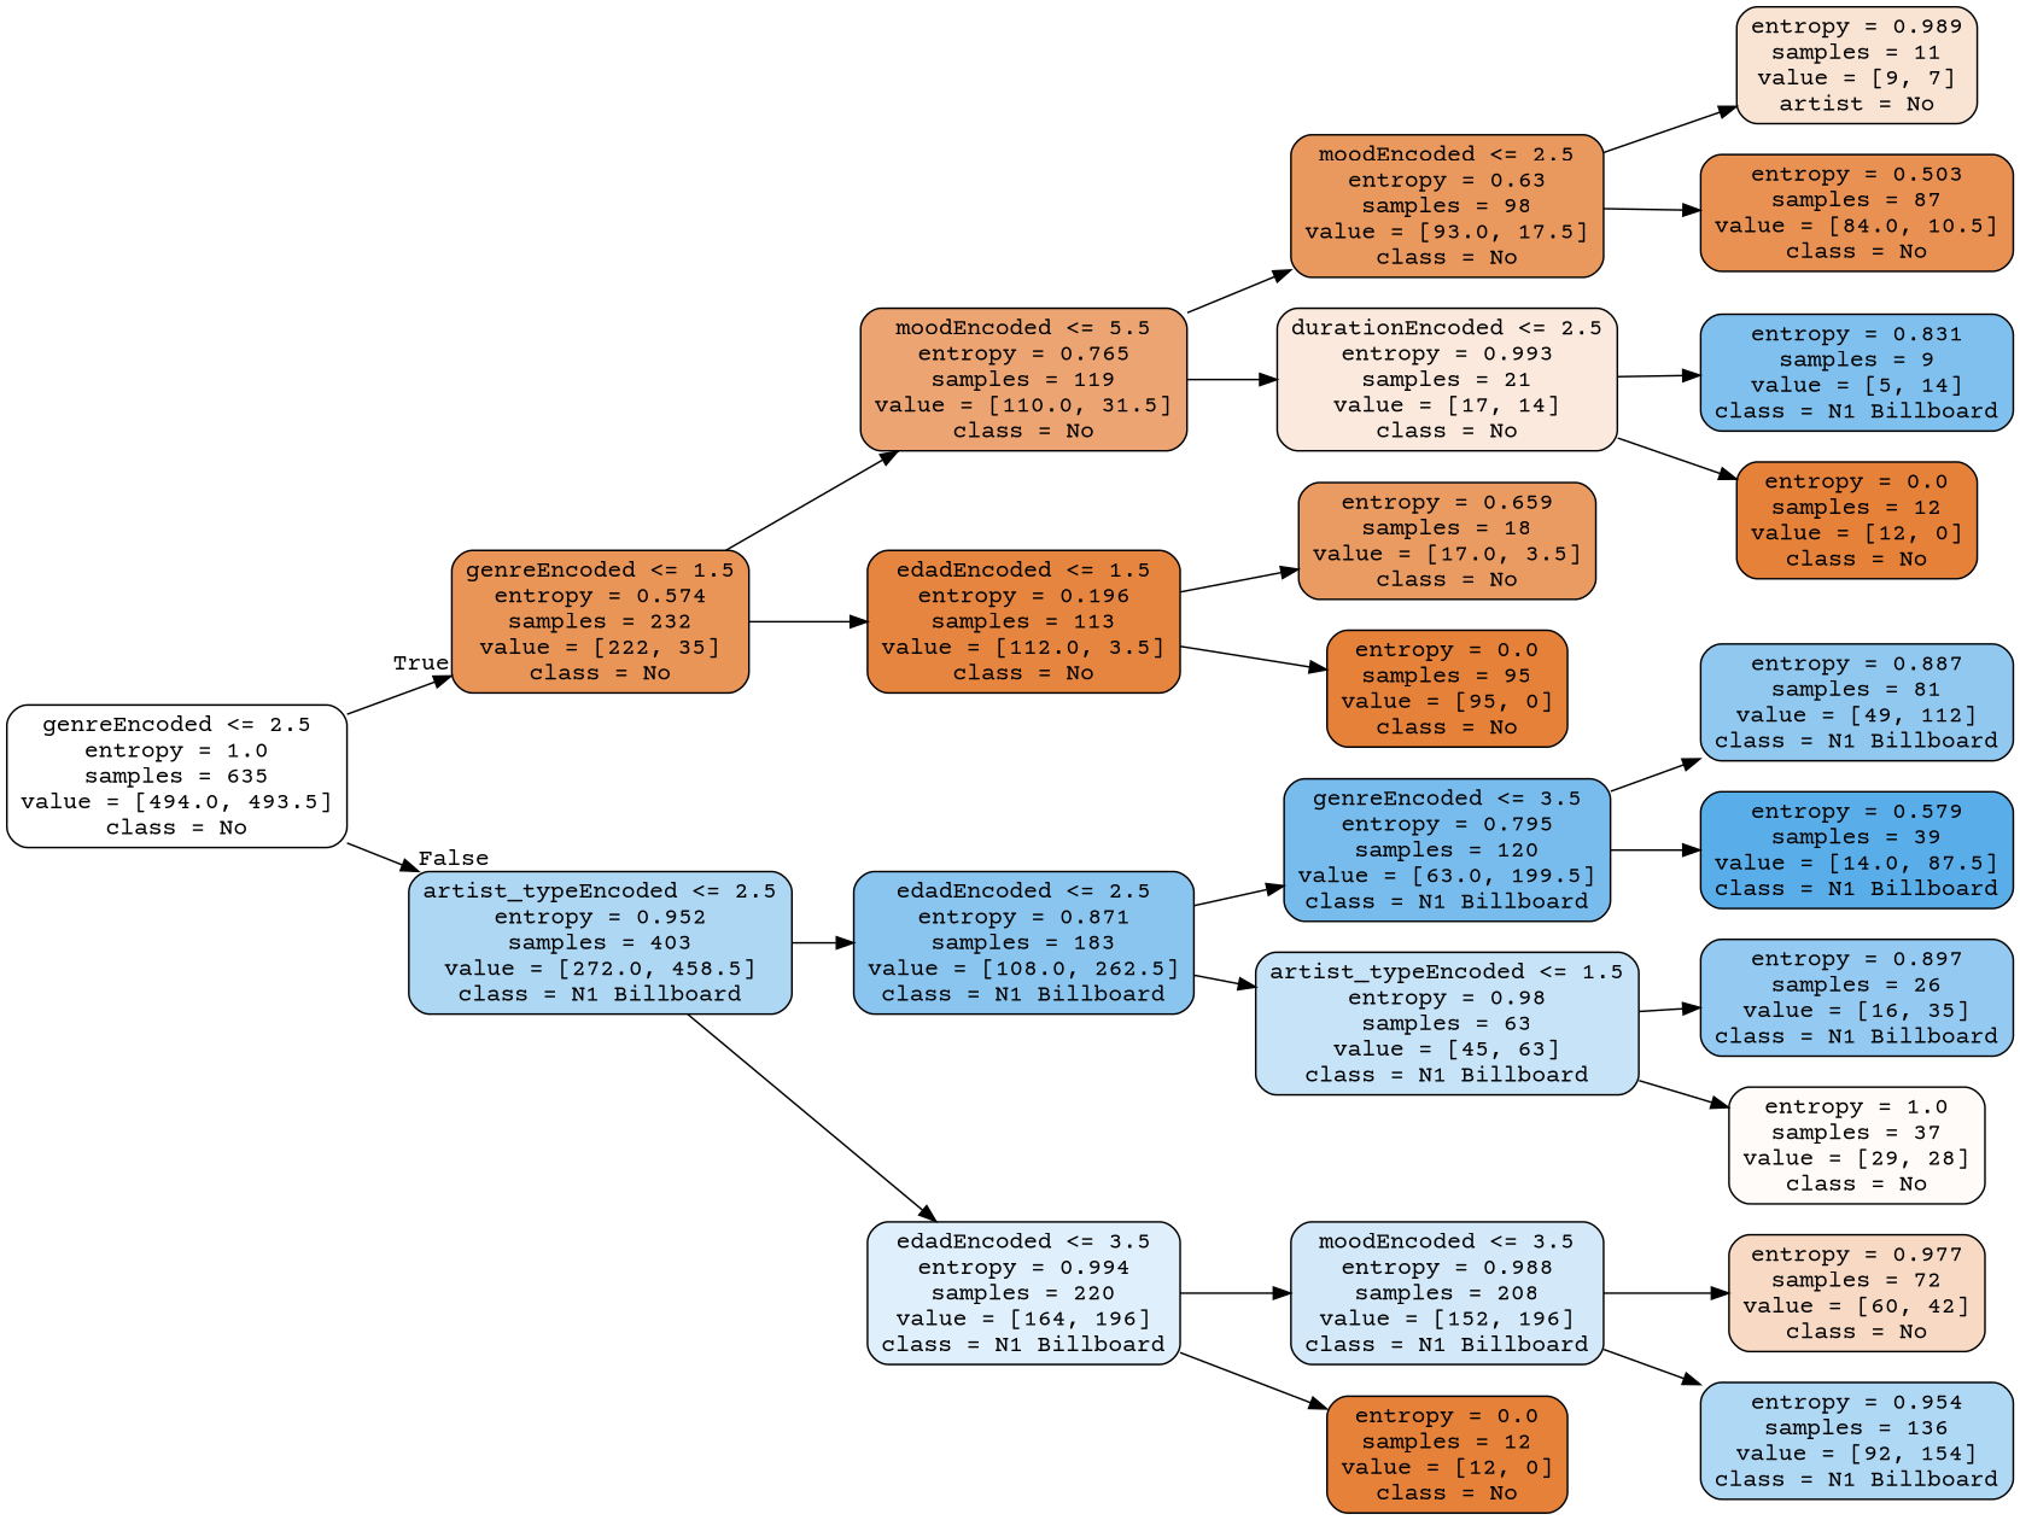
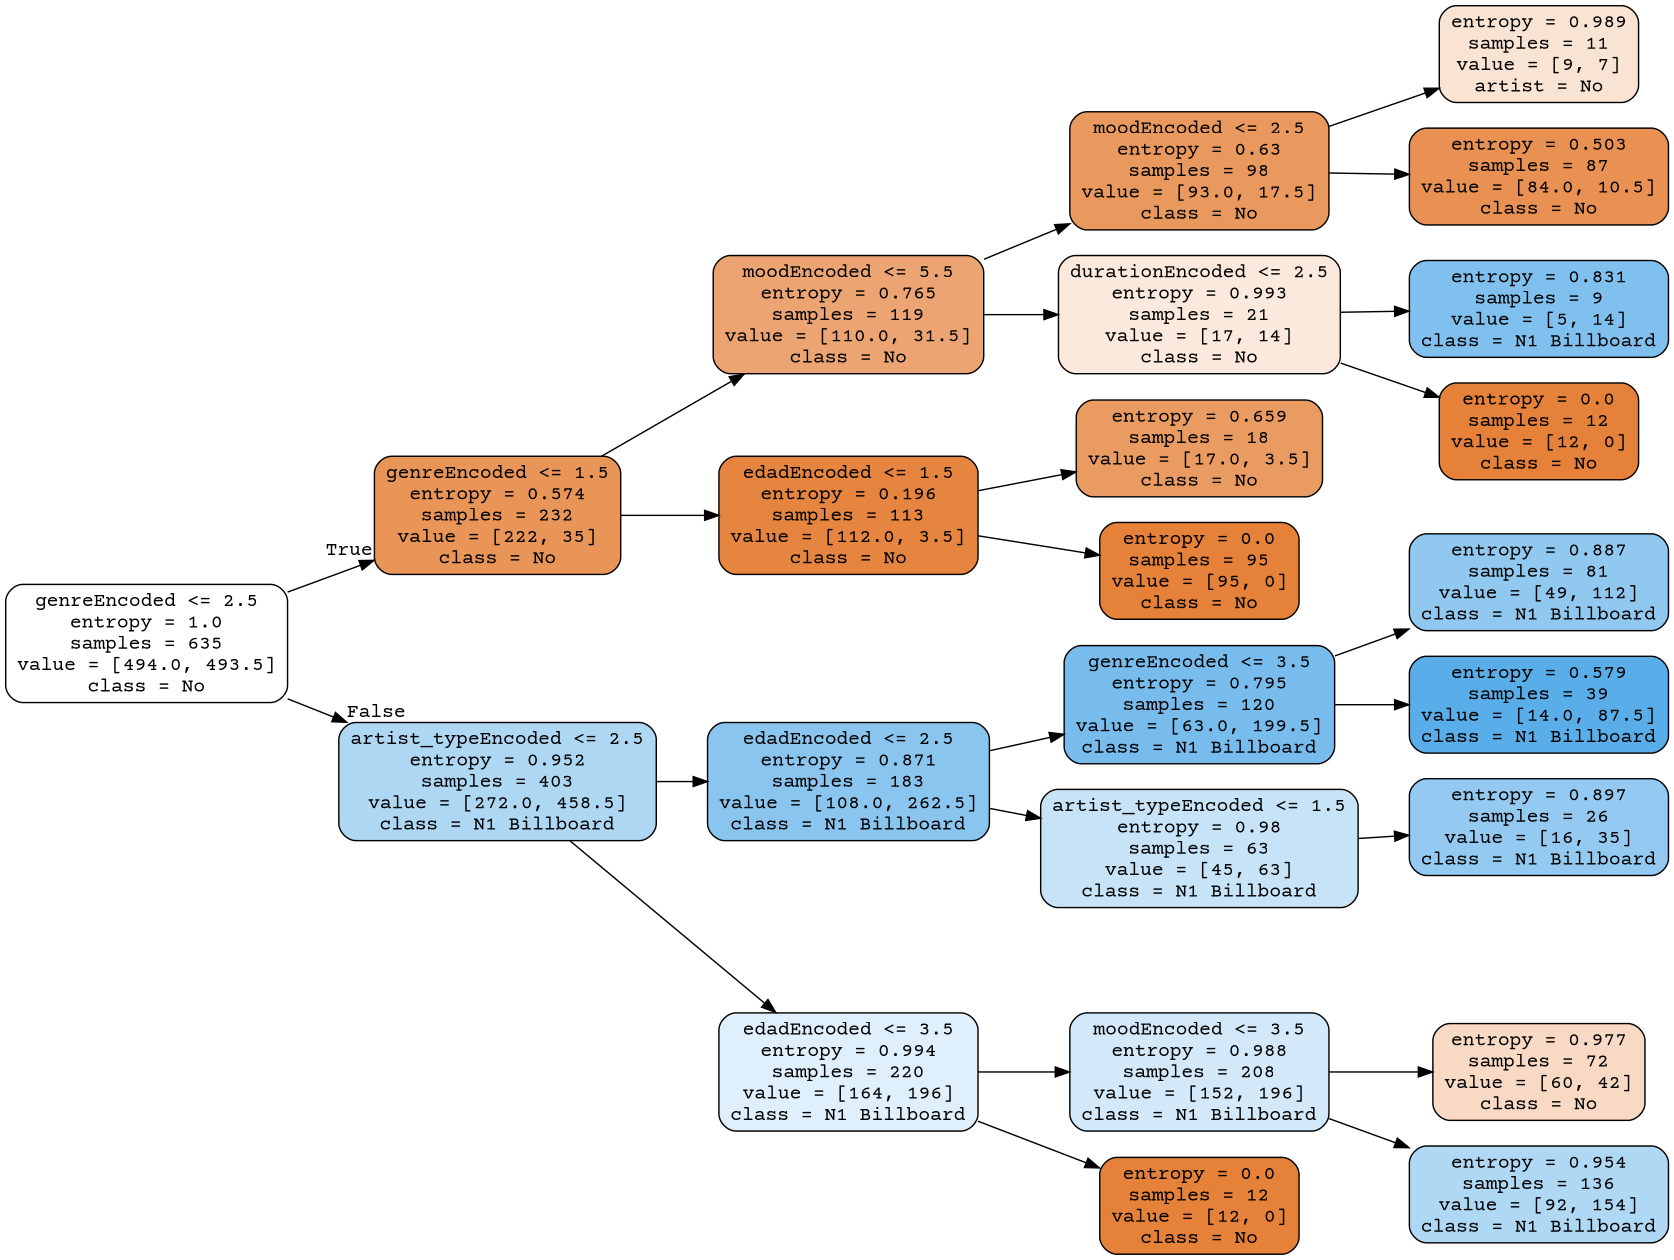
  digraph {
    fontname="Courier Prime"
    rankdir=LR
    node [color=black fillcolor="#e58139" fontname="Courier Prime" shape=box style="filled, rounded"]
    edge [fontname="Courier Prime"]
    n1 [fillcolor="#ffffff" label="genreEncoded <= 2.5\nentropy = 1.0\nsamples = 635\nvalue = [494.0, 493.5]\nclass = No"]
    n2 [fillcolor="#e99558" label="genreEncoded <= 1.5\nentropy = 0.574\nsamples = 232\nvalue = [222, 35]\nclass = No"]
    n3 [fillcolor="#aed7f4" label="artist_typeEncoded <= 2.5\nentropy = 0.952\nsamples = 403\nvalue = [272.0, 458.5]\nclass = N1 Billboard"]
    n4 [fillcolor="#eca572" label="moodEncoded <= 5.5\nentropy = 0.765\nsamples = 119\nvalue = [110.0, 31.5]\nclass = No"]
    n5 [fillcolor="#e6853f" label="edadEncoded <= 1.5\nentropy = 0.196\nsamples = 113\nvalue = [112.0, 3.5]\nclass = No"]
    n6 [fillcolor="#8ac5f0" label="edadEncoded <= 2.5\nentropy = 0.871\nsamples = 183\nvalue = [108.0, 262.5]\nclass = N1 Billboard"]
    n7 [fillcolor="#dfeffb" label="edadEncoded <= 3.5\nentropy = 0.994\nsamples = 220\nvalue = [164, 196]\nclass = N1 Billboard"]
    n8 [fillcolor="#ea995e" label="moodEncoded <= 2.5\nentropy = 0.63\nsamples = 98\nvalue = [93.0, 17.5]\nclass = No"]
    n9 [fillcolor="#fae9dc" label="durationEncoded <= 2.5\nentropy = 0.993\nsamples = 21\nvalue = [17, 14]\nclass = No"]
    n10 [fillcolor="#ea9b62" label="entropy = 0.659\nsamples = 18\nvalue = [17.0, 3.5]\nclass = No"]
    n11 [label="entropy = 0.0\nsamples = 95\nvalue = [95, 0]\nclass = No"]
    n12 [fillcolor="#f9e3d3" label="entropy = 0.989\nsamples = 11\nvalue = [9, 7]\nartist = No"]
    n13 [fillcolor="#e89152" label="entropy = 0.503\nsamples = 87\nvalue = [84.0, 10.5]\nclass = No"]
    n14 [fillcolor="#80c0ee" label="entropy = 0.831\nsamples = 9\nvalue = [5, 14]\nclass = N1 Billboard"]
    n15 [label="entropy = 0.0\nsamples = 12\nvalue = [12, 0]\nclass = No"]
    n16 [fillcolor="#78bced" label="genreEncoded <= 3.5\nentropy = 0.795\nsamples = 120\nvalue = [63.0, 199.5]\nclass = N1 Billboard"]
    n17 [fillcolor="#c6e3f8" label="artist_typeEncoded <= 1.5\nentropy = 0.98\nsamples = 63\nvalue = [45, 63]\nclass = N1 Billboard"]
    n18 [fillcolor="#d3e9f9" label="moodEncoded <= 3.5\nentropy = 0.988\nsamples = 208\nvalue = [152, 196]\nclass = N1 Billboard"]
    n19 [label="entropy = 0.0\nsamples = 12\nvalue = [12, 0]\nclass = No"]
    n20 [fillcolor="#90c8f0" label="entropy = 0.887\nsamples = 81\nvalue = [49, 112]\nclass = N1 Billboard"]
    n21 [fillcolor="#59ade9" label="entropy = 0.579\nsamples = 39\nvalue = [14.0, 87.5]\nclass = N1 Billboard"]
    n22 [fillcolor="#94caf1" label="entropy = 0.897\nsamples = 26\nvalue = [16, 35]\nclass = N1 Billboard"]
-   n23 [fillcolor="#fefbf8" label="entropy = 1.0\nsamples = 37\nvalue = [29, 28]\nclass = No"]
    n24 [fillcolor="#f7d9c4" label="entropy = 0.977\nsamples = 72\nvalue = [60, 42]\nclass = No"]
    n25 [fillcolor="#afd8f5" label="entropy = 0.954\nsamples = 136\nvalue = [92, 154]\nclass = N1 Billboard"]
    n1 -> n2 [headlabel=True labelangle=45 labeldistance=2.5]
    n1 -> n3 [headlabel=False labelangle=-45 labeldistance=2.5]
    n2 -> n4
    n2 -> n5
    n3 -> n6
    n3 -> n7
    n4 -> n8
    n4 -> n9
    n5 -> n10
    n5 -> n11
    n6 -> n16
    n6 -> n17
    n7 -> n18
    n7 -> n19
    n8 -> n12
    n8 -> n13
    n9 -> n14
    n9 -> n15
    n16 -> n20
    n16 -> n21
    n17 -> n22
-   n17 -> n23
    n18 -> n24
    n18 -> n25
  }
